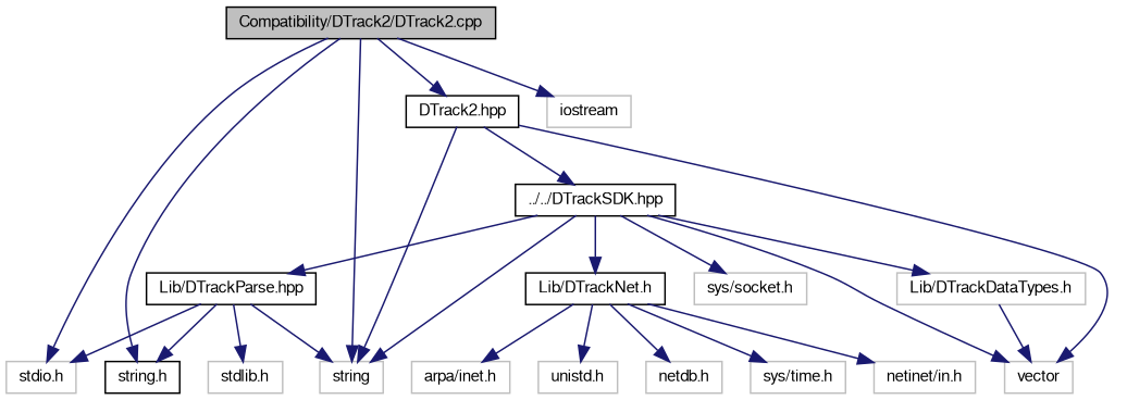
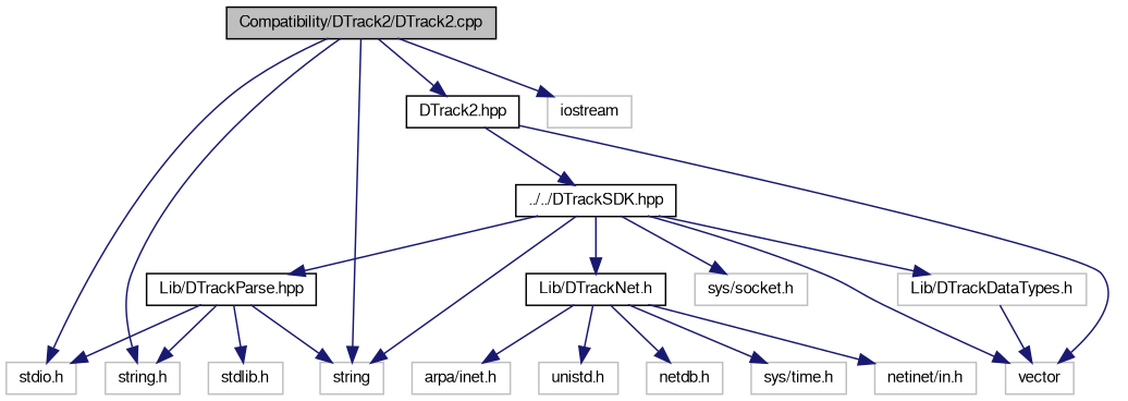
  digraph {
    node [color=grey75 fillcolor=white fontname=FreeSans fontsize=10 shape=record style=filled]
    edge [color=midnightblue fontname=FreeSans fontsize=10 labelfontname=FreeSans labelfontsize=10 style=solid]
    n1 [color=black fillcolor=grey75 fontcolor=black height=0.2 label="Compatibility/DTrack2/DTrack2.cpp" width=0.4]
    n2 [height=0.2 label="stdio.h" width=0.4]
-   n3 [color=black height=0.2 label="string.h" width=0.4]
+   n3 [height=0.2 label="string.h" width=0.4]
    n4 [color=black height=0.2 label="DTrack2.hpp" width=0.4]
    n5 [height=0.2 label=iostream width=0.4]
    n6 [height=0.2 label=string width=0.4]
    n7 [height=0.2 label="stdlib.h" width=0.4]
    n8 [height=0.2 label=vector width=0.4]
    n9 [color=black height=0.2 label="../../DTrackSDK.hpp" width=0.4]
    n10 [height=0.2 label="Lib/DTrackDataTypes.h" width=0.4]
    n11 [color=black height=0.2 label="Lib/DTrackNet.h" width=0.4]
    n12 [color=black height=0.2 label="Lib/DTrackParse.hpp" width=0.4]
    n13 [height=0.2 label="sys/socket.h" width=0.4]
    n14 [height=0.2 label="unistd.h" width=0.4]
    n15 [height=0.2 label="netdb.h" width=0.4]
    n16 [height=0.2 label="sys/time.h" width=0.4]
    n17 [height=0.2 label="netinet/in.h" width=0.4]
    n18 [height=0.2 label="arpa/inet.h" width=0.4]
    n1 -> n2
    n1 -> n3
    n1 -> n4
    n1 -> n5
    n1 -> n6
-   n4 -> n6
    n4 -> n8
    n4 -> n9
    n9 -> n6
    n9 -> n8
    n9 -> n10
    n9 -> n11
    n9 -> n12
    n9 -> n13
    n10 -> n8
    n11 -> n14
    n11 -> n15
    n11 -> n16
    n11 -> n17
    n11 -> n18
    n12 -> n2
    n12 -> n3
    n12 -> n6
    n12 -> n7
  }
